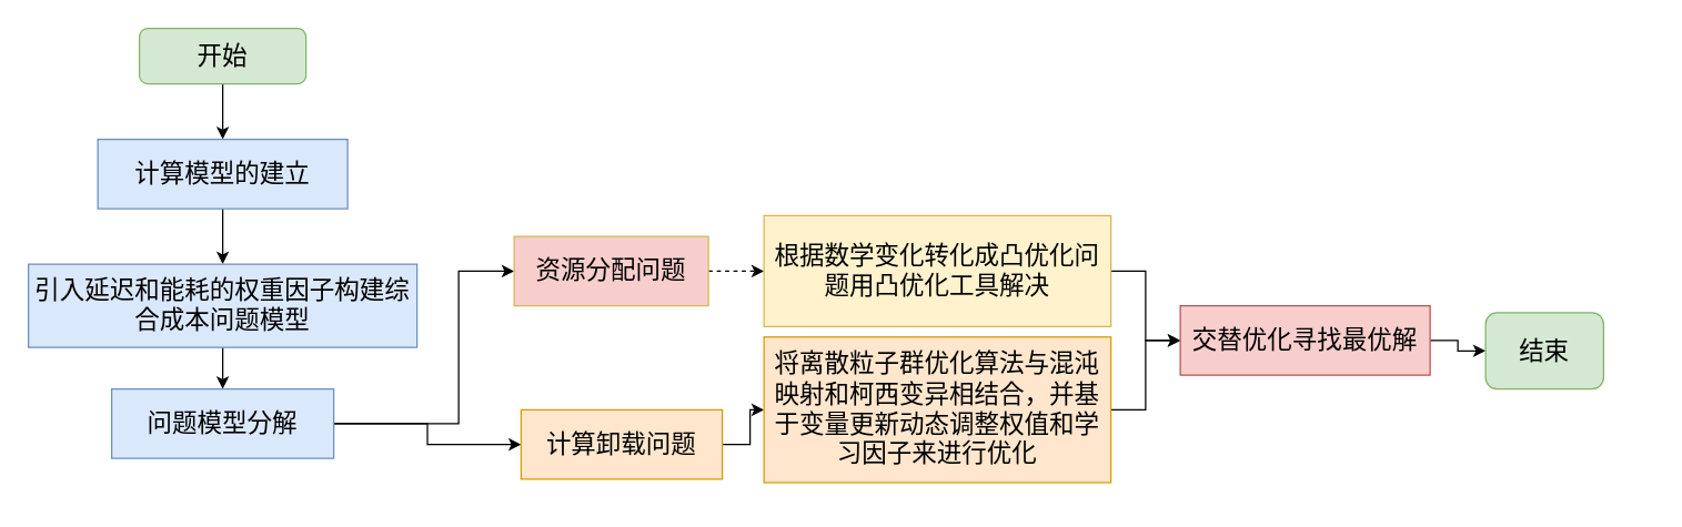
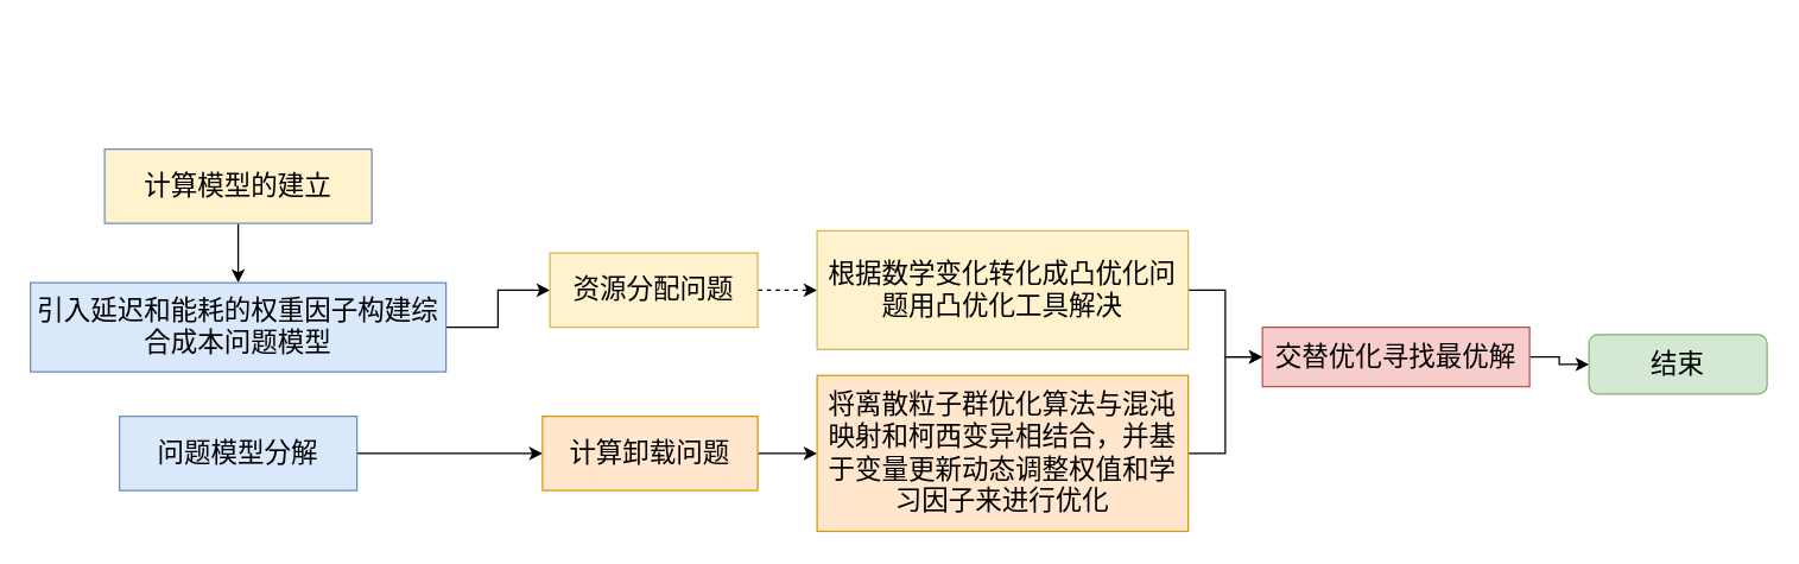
  <mxCell id="0" />
  <mxCell id="1" parent="0" />
- <mxCell id="2" value="" style="edgeStyle=orthogonalEdgeStyle;rounded=0;orthogonalLoop=1;jettySize=auto;html=1;fontFamily=Verdana;fontSize=18;" edge="1" source="3" target="5" parent="1"><mxGeometry relative="1" as="geometry" /></mxCell>
- <mxCell id="3" value="&lt;font style=&quot;vertical-align: inherit;&quot;&gt;&lt;font style=&quot;vertical-align: inherit; font-size: 16px;&quot;&gt;&lt;span style=&quot;font-family: 宋体; font-size: 18px;&quot;&gt;开始&lt;/span&gt;&lt;/font&gt;&lt;/font&gt;" style="rounded=1;whiteSpace=wrap;html=1;fontSize=18;glass=0;strokeWidth=1;shadow=0;fontFamily=Verdana;fillColor=#d5e8d4;strokeColor=#82b366;" vertex="1" parent="1"><mxGeometry x="100" y="20" width="120" height="40" as="geometry" /></mxCell>
  <mxCell id="4" value="" style="edgeStyle=orthogonalEdgeStyle;rounded=0;orthogonalLoop=1;jettySize=auto;html=1;fontFamily=Verdana;fontSize=18;" edge="1" source="5" target="7" parent="1"><mxGeometry relative="1" as="geometry" /></mxCell>
- <mxCell id="5" value="&lt;span style=&quot;font-family: 宋体;&quot;&gt;&lt;font style=&quot;font-size: 18px;&quot;&gt;计算模型的建立&lt;/font&gt;&lt;/span&gt;" style="rounded=0;whiteSpace=wrap;html=1;fontFamily=Verdana;fontSize=18;fillColor=#dae8fc;strokeColor=#6c8ebf;" vertex="1" parent="1"><mxGeometry x="70" y="100" width="180" height="50" as="geometry" /></mxCell>
- <mxCell id="6" value="" style="edgeStyle=orthogonalEdgeStyle;rounded=0;orthogonalLoop=1;jettySize=auto;html=1;fontFamily=Verdana;fontSize=18;" edge="1" source="7" target="10" parent="1"><mxGeometry relative="1" as="geometry" /></mxCell>
+ <mxCell id="5" value="&lt;span style=&quot;font-family: 宋体;&quot;&gt;&lt;font style=&quot;font-size: 18px;&quot;&gt;计算模型的建立&lt;/font&gt;&lt;/span&gt;" style="rounded=0;whiteSpace=wrap;html=1;fontFamily=Verdana;fontSize=18;fillColor=#fff2cc;strokeColor=#6c8ebf;" vertex="1" parent="1"><mxGeometry x="70" y="100" width="180" height="50" as="geometry" /></mxCell>
+ <mxCell id="6" value="" style="edgeStyle=orthogonalEdgeStyle;rounded=0;orthogonalLoop=1;jettySize=auto;html=1;fontFamily=Verdana;fontSize=18;" edge="1" source="7" target="12" parent="1"><mxGeometry relative="1" as="geometry" /></mxCell>
  <mxCell id="7" value="&lt;span style=&quot;font-family: 宋体;&quot;&gt;&lt;font style=&quot;font-size: 18px;&quot;&gt;引入延迟和能耗的权重因子构建综合成本问题模型&lt;/font&gt;&lt;/span&gt;" style="rounded=0;whiteSpace=wrap;html=1;fontFamily=Verdana;fontSize=18;fillColor=#dae8fc;strokeColor=#6c8ebf;" vertex="1" parent="1"><mxGeometry x="20" y="190" width="280" height="60" as="geometry" /></mxCell>
- <mxCell id="8" style="edgeStyle=orthogonalEdgeStyle;rounded=0;orthogonalLoop=1;jettySize=auto;html=1;exitX=1;exitY=0.5;exitDx=0;exitDy=0;entryX=0;entryY=0.5;entryDx=0;entryDy=0;" edge="1" parent="1" source="10" target="12"><mxGeometry relative="1" as="geometry"><Array as="points"><mxPoint x="330" y="305" /><mxPoint x="330" y="195" /></Array></mxGeometry></mxCell>
  <mxCell id="9" style="edgeStyle=orthogonalEdgeStyle;rounded=0;orthogonalLoop=1;jettySize=auto;html=1;exitX=1;exitY=0.5;exitDx=0;exitDy=0;entryX=0;entryY=0.5;entryDx=0;entryDy=0;" edge="1" parent="1" source="10" target="16"><mxGeometry relative="1" as="geometry" /></mxCell>
  <mxCell id="10" value="&lt;span style=&quot;font-family: 宋体;&quot;&gt;问题模型分解&lt;/span&gt;" style="rounded=0;whiteSpace=wrap;html=1;fontFamily=Verdana;fontSize=18;fillColor=#dae8fc;strokeColor=#6c8ebf;" vertex="1" parent="1"><mxGeometry x="80" y="280" width="160" height="50" as="geometry" /></mxCell>
  <mxCell id="11" value="" style="edgeStyle=orthogonalEdgeStyle;rounded=0;orthogonalLoop=1;jettySize=auto;html=1;dashed=1;" edge="1" parent="1" source="12" target="14"><mxGeometry relative="1" as="geometry" /></mxCell>
- <mxCell id="12" value="&lt;font style=&quot;vertical-align: inherit; font-size: 18px;&quot;&gt;&lt;font style=&quot;vertical-align: inherit; font-size: 18px;&quot;&gt;&lt;span style=&quot;font-family: 宋体;&quot;&gt;资源分配问题&lt;/span&gt;&lt;/font&gt;&lt;/font&gt;" style="rounded=0;whiteSpace=wrap;html=1;fontFamily=Verdana;fontSize=18;fillColor=#f8cecc;strokeColor=#d6b656;" vertex="1" parent="1"><mxGeometry x="370" y="170" width="140" height="50" as="geometry" /></mxCell>
+ <mxCell id="12" value="&lt;font style=&quot;vertical-align: inherit; font-size: 18px;&quot;&gt;&lt;font style=&quot;vertical-align: inherit; font-size: 18px;&quot;&gt;&lt;span style=&quot;font-family: 宋体;&quot;&gt;资源分配问题&lt;/span&gt;&lt;/font&gt;&lt;/font&gt;" style="rounded=0;whiteSpace=wrap;html=1;fontFamily=Verdana;fontSize=18;fillColor=#fff2cc;strokeColor=#d6b656;" vertex="1" parent="1"><mxGeometry x="370" y="170" width="140" height="50" as="geometry" /></mxCell>
  <mxCell id="13" style="edgeStyle=orthogonalEdgeStyle;rounded=0;orthogonalLoop=1;jettySize=auto;html=1;entryX=0;entryY=0.5;entryDx=0;entryDy=0;" edge="1" parent="1" source="14" target="18"><mxGeometry relative="1" as="geometry" /></mxCell>
  <mxCell id="14" value="&lt;font style=&quot;vertical-align: inherit; font-size: 18px;&quot;&gt;&lt;font face=&quot;宋体&quot; style=&quot;vertical-align: inherit; font-size: 18px;&quot;&gt;根据数学变化转化成凸优化问题用凸优化工具解决&lt;/font&gt;&lt;/font&gt;" style="rounded=0;whiteSpace=wrap;html=1;fontFamily=Verdana;fontSize=18;fillColor=#fff2cc;strokeColor=#d6b656;" vertex="1" parent="1"><mxGeometry x="550" y="155" width="250" height="80" as="geometry" /></mxCell>
  <mxCell id="15" value="" style="edgeStyle=orthogonalEdgeStyle;rounded=0;orthogonalLoop=1;jettySize=auto;html=1;" edge="1" parent="1" source="16" target="21"><mxGeometry relative="1" as="geometry" /></mxCell>
- <mxCell id="16" value="&lt;font style=&quot;vertical-align: inherit; font-size: 18px;&quot;&gt;&lt;font style=&quot;vertical-align: inherit; font-size: 18px;&quot;&gt;&lt;span style=&quot;font-family: 宋体;&quot;&gt;计算卸载问题&lt;/span&gt;&lt;/font&gt;&lt;/font&gt;" style="rounded=0;whiteSpace=wrap;html=1;fontFamily=Verdana;fontSize=18;fillColor=#ffe6cc;strokeColor=#d79b00;" vertex="1" parent="1"><mxGeometry x="375" y="295" width="145" height="50" as="geometry" /></mxCell>
+ <mxCell id="16" value="&lt;font style=&quot;vertical-align: inherit; font-size: 18px;&quot;&gt;&lt;font style=&quot;vertical-align: inherit; font-size: 18px;&quot;&gt;&lt;span style=&quot;font-family: 宋体;&quot;&gt;计算卸载问题&lt;/span&gt;&lt;/font&gt;&lt;/font&gt;" style="rounded=0;whiteSpace=wrap;html=1;fontFamily=Verdana;fontSize=18;fillColor=#ffe6cc;strokeColor=#d79b00;" vertex="1" parent="1"><mxGeometry x="365" y="280" width="145" height="50" as="geometry" /></mxCell>
  <mxCell id="17" style="edgeStyle=orthogonalEdgeStyle;rounded=0;orthogonalLoop=1;jettySize=auto;html=1;exitX=1;exitY=0.5;exitDx=0;exitDy=0;entryX=0;entryY=0.5;entryDx=0;entryDy=0;" edge="1" parent="1" source="18" target="19"><mxGeometry relative="1" as="geometry" /></mxCell>
- <mxCell id="18" value="&lt;font style=&quot;vertical-align: inherit;&quot;&gt;&lt;font size=&quot;1&quot; style=&quot;vertical-align: inherit;&quot;&gt;&lt;span style=&quot;font-family: 宋体; font-size: 18px;&quot;&gt;交替优化寻找最优解&lt;/span&gt;&lt;/font&gt;&lt;/font&gt;" style="rounded=0;whiteSpace=wrap;html=1;fontFamily=Verdana;fontSize=18;fillColor=#f8cecc;strokeColor=#b85450;" vertex="1" parent="1"><mxGeometry x="850" y="220" width="180" height="50" as="geometry" /></mxCell>
- <mxCell id="19" value="&lt;font style=&quot;vertical-align: inherit; font-size: 18px;&quot;&gt;&lt;font face=&quot;宋体&quot; style=&quot;vertical-align: inherit; font-size: 18px;&quot;&gt;结束&lt;/font&gt;&lt;/font&gt;" style="rounded=1;whiteSpace=wrap;html=1;fontSize=18;glass=0;strokeWidth=1;shadow=0;fontFamily=Verdana;fillColor=#d5e8d4;strokeColor=#82b366;" vertex="1" parent="1"><mxGeometry x="1070" y="225" width="85" height="55" as="geometry" /></mxCell>
+ <mxCell id="18" value="&lt;font style=&quot;vertical-align: inherit;&quot;&gt;&lt;font size=&quot;1&quot; style=&quot;vertical-align: inherit;&quot;&gt;&lt;span style=&quot;font-family: 宋体; font-size: 18px;&quot;&gt;交替优化寻找最优解&lt;/span&gt;&lt;/font&gt;&lt;/font&gt;" style="rounded=0;whiteSpace=wrap;html=1;fontFamily=Verdana;fontSize=18;fillColor=#f8cecc;strokeColor=#b85450;" vertex="1" parent="1"><mxGeometry x="850" y="220" width="180" height="40" as="geometry" /></mxCell>
+ <mxCell id="19" value="&lt;font style=&quot;vertical-align: inherit; font-size: 18px;&quot;&gt;&lt;font face=&quot;宋体&quot; style=&quot;vertical-align: inherit; font-size: 18px;&quot;&gt;结束&lt;/font&gt;&lt;/font&gt;" style="rounded=1;whiteSpace=wrap;html=1;fontSize=18;glass=0;strokeWidth=1;shadow=0;fontFamily=Verdana;fillColor=#d5e8d4;strokeColor=#82b366;" vertex="1" parent="1"><mxGeometry x="1070" y="225" width="120" height="40" as="geometry" /></mxCell>
  <mxCell id="20" style="edgeStyle=orthogonalEdgeStyle;rounded=0;orthogonalLoop=1;jettySize=auto;html=1;entryX=0;entryY=0.5;entryDx=0;entryDy=0;" edge="1" parent="1" source="21" target="18"><mxGeometry relative="1" as="geometry"><mxPoint x="850" y="250" as="targetPoint" /></mxGeometry></mxCell>
- <mxCell id="21" value="&lt;font face=&quot;宋体&quot; style=&quot;font-size: 18px;&quot;&gt;将离散粒子群优化算法与混沌映射和柯西变异相结合，并基于变量更新动态调整权值和学习因子来进行优化&lt;/font&gt;" style="rounded=0;whiteSpace=wrap;html=1;fontFamily=Verdana;fontSize=18;fillColor=#ffe6cc;strokeColor=#d79b00;" vertex="1" parent="1"><mxGeometry x="550" y="242.5" width="250" height="105" as="geometry" /></mxCell>
+ <mxCell id="21" value="&lt;font face=&quot;宋体&quot; style=&quot;font-size: 18px;&quot;&gt;将离散粒子群优化算法与混沌映射和柯西变异相结合，并基于变量更新动态调整权值和学习因子来进行优化&lt;/font&gt;" style="rounded=0;whiteSpace=wrap;html=1;fontFamily=Verdana;fontSize=18;fillColor=#ffe6cc;strokeColor=#d79b00;" vertex="1" parent="1"><mxGeometry x="550" y="252.5" width="250" height="105" as="geometry" /></mxCell>
